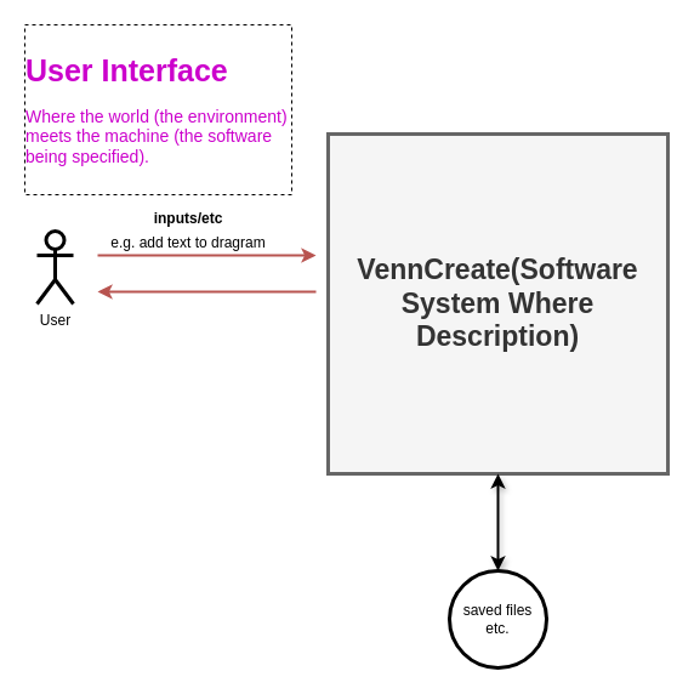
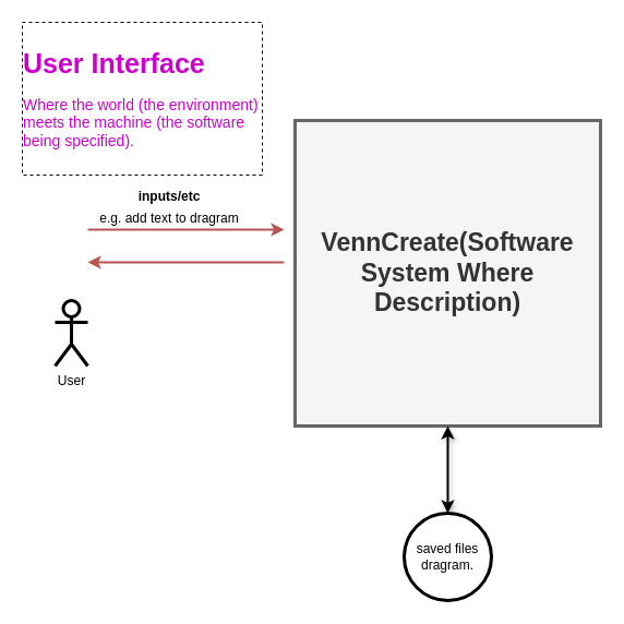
  <mxCell id="0" />
  <mxCell id="1" parent="0" />
- <mxCell id="2" value="User" style="shape=umlActor;verticalLabelPosition=bottom;labelBackgroundColor=#ffffff;verticalAlign=top;html=1;outlineConnect=0;gradientColor=none;strokeWidth=3;" vertex="1" parent="1"><mxGeometry x="30" y="190" width="30" height="60" as="geometry" /></mxCell>
+ <mxCell id="2" value="User" style="shape=umlActor;verticalLabelPosition=bottom;labelBackgroundColor=#ffffff;verticalAlign=top;html=1;outlineConnect=0;gradientColor=none;strokeWidth=3;" vertex="1" parent="1"><mxGeometry x="50" y="275" width="30" height="60" as="geometry" /></mxCell>
  <mxCell id="3" value="" style="endArrow=classic;html=1;fillColor=#f8cecc;strokeColor=#b85450;strokeWidth=2;" edge="1" parent="1"><mxGeometry width="50" height="50" relative="1" as="geometry"><mxPoint x="80" y="210" as="sourcePoint" /><mxPoint x="260" y="210" as="targetPoint" /></mxGeometry></mxCell>
  <mxCell id="4" value="" style="endArrow=classic;html=1;fillColor=#f8cecc;strokeColor=#b85450;strokeWidth=2;" edge="1" parent="1"><mxGeometry width="50" height="50" relative="1" as="geometry"><mxPoint x="260" y="240" as="sourcePoint" /><mxPoint x="80" y="240" as="targetPoint" /></mxGeometry></mxCell>
  <mxCell id="5" value="&lt;b&gt;&lt;font style=&quot;font-size: 23px&quot;&gt;VennCreate(Software System Where Description)&lt;br&gt;&lt;/font&gt;&lt;/b&gt;" style="whiteSpace=wrap;html=1;aspect=fixed;fillColor=#f5f5f5;strokeColor=#666666;fontColor=#333333;strokeWidth=3;" vertex="1" parent="1"><mxGeometry x="270" y="110" width="280" height="280" as="geometry" /></mxCell>
  <mxCell id="6" value="&lt;b&gt;inputs/etc&lt;/b&gt;" style="text;html=1;strokeColor=none;fillColor=none;align=center;verticalAlign=middle;whiteSpace=wrap;rounded=0;" vertex="1" parent="1"><mxGeometry x="110" y="170" width="90" height="20" as="geometry" /></mxCell>
  <mxCell id="7" value="e.g. add text to dragram" style="text;html=1;strokeColor=none;fillColor=none;align=center;verticalAlign=middle;whiteSpace=wrap;rounded=0;" vertex="1" parent="1"><mxGeometry x="85" y="190" width="140" height="20" as="geometry" /></mxCell>
  <mxCell id="8" value="&lt;div align=&quot;left&quot;&gt;&lt;font size=&quot;1&quot; color=&quot;#CC00CC&quot;&gt;&lt;b style=&quot;font-size: 25px&quot;&gt;User Interface&lt;/b&gt;&lt;/font&gt;&lt;/div&gt;&lt;div&gt;&lt;font color=&quot;#CC00CC&quot;&gt;&lt;br&gt;&lt;/font&gt;&lt;/div&gt;&lt;div align=&quot;left&quot;&gt;&lt;font style=&quot;font-size: 14px&quot; color=&quot;#CC00CC&quot;&gt;Where the world (the environment) meets the machine (the software being specified).&lt;/font&gt;&lt;font color=&quot;#CC00CC&quot;&gt;&lt;br&gt;&lt;/font&gt;&lt;/div&gt;" style="whiteSpace=wrap;html=1;strokeWidth=1;gradientColor=none;dashed=1;" vertex="1" parent="1"><mxGeometry x="20" y="20" width="220" height="140" as="geometry" /></mxCell>
  <mxCell id="9" value="" style="endArrow=classic;startArrow=classic;html=1;shadow=1;strokeWidth=2;exitX=0.5;exitY=1;exitDx=0;exitDy=0;entryX=0.5;entryY=0;entryDx=0;entryDy=0;" edge="1" parent="1" source="5" target="10"><mxGeometry width="50" height="50" relative="1" as="geometry"><mxPoint x="380" y="320" as="sourcePoint" /><mxPoint x="410" y="460" as="targetPoint" /></mxGeometry></mxCell>
- <mxCell id="10" value="saved files etc." style="ellipse;whiteSpace=wrap;html=1;aspect=fixed;strokeWidth=3;gradientColor=none;" vertex="1" parent="1"><mxGeometry x="370" y="470" width="80" height="80" as="geometry" /></mxCell>
+ <mxCell id="10" value="saved files dragram." style="ellipse;whiteSpace=wrap;html=1;aspect=fixed;strokeWidth=3;gradientColor=none;" vertex="1" parent="1"><mxGeometry x="370" y="470" width="80" height="80" as="geometry" /></mxCell>
